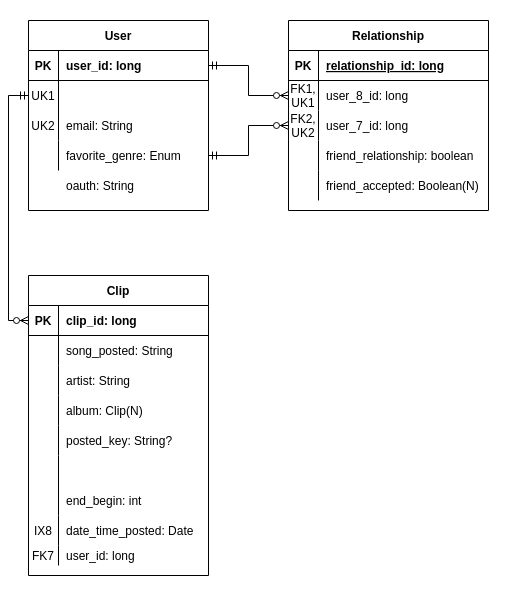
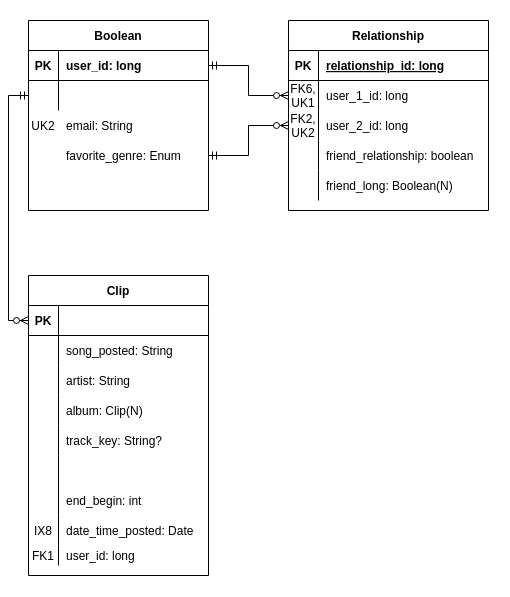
  <mxCell id="0" />
  <mxCell id="1" parent="0" />
  <mxCell id="2" style="edgeStyle=orthogonalEdgeStyle;rounded=0;orthogonalLoop=1;jettySize=auto;html=1;entryX=1;entryY=0.5;entryDx=0;entryDy=0;startArrow=ERzeroToMany;startFill=1;endArrow=ERmandOne;endFill=0;exitX=0;exitY=0.5;exitDx=0;exitDy=0;" parent="1" source="26" target="14" edge="1"><mxGeometry relative="1" as="geometry"><mxPoint x="240" y="190" as="sourcePoint" /></mxGeometry></mxCell>
  <mxCell id="3" style="edgeStyle=orthogonalEdgeStyle;rounded=0;orthogonalLoop=1;jettySize=auto;html=1;startArrow=ERzeroToMany;startFill=1;endArrow=ERmandOne;endFill=0;exitX=0;exitY=0.5;exitDx=0;exitDy=0;" parent="1" source="23" target="6" edge="1"><mxGeometry relative="1" as="geometry"><mxPoint x="240" y="140" as="sourcePoint" /></mxGeometry></mxCell>
  <mxCell id="4" style="edgeStyle=orthogonalEdgeStyle;rounded=0;orthogonalLoop=1;jettySize=auto;html=1;exitX=0;exitY=0.5;exitDx=0;exitDy=0;startArrow=ERzeroToMany;startFill=1;endArrow=ERmandOne;endFill=0;entryX=0;entryY=0.5;entryDx=0;entryDy=0;" parent="1" source="36" target="9" edge="1"><mxGeometry relative="1" as="geometry"><mxPoint x="0" y="185" as="targetPoint" /></mxGeometry></mxCell>
- <mxCell id="5" value="User" style="shape=table;startSize=30;container=1;collapsible=1;childLayout=tableLayout;fixedRows=1;rowLines=0;fontStyle=1;align=center;resizeLast=1;" parent="1" vertex="1"><mxGeometry x="20" y="20" width="180" height="190" as="geometry" /></mxCell>
+ <mxCell id="5" value="Boolean" style="shape=table;startSize=30;container=1;collapsible=1;childLayout=tableLayout;fixedRows=1;rowLines=0;fontStyle=1;align=center;resizeLast=1;" parent="1" vertex="1"><mxGeometry x="20" y="20" width="180" height="190" as="geometry" /></mxCell>
  <mxCell id="6" value="" style="shape=partialRectangle;collapsible=0;dropTarget=0;pointerEvents=0;fillColor=none;top=0;left=0;bottom=1;right=0;points=[[0,0.5],[1,0.5]];portConstraint=eastwest;" parent="5" vertex="1"><mxGeometry y="30" width="180" height="30" as="geometry" /></mxCell>
  <mxCell id="7" value="PK" style="shape=partialRectangle;connectable=0;fillColor=none;top=0;left=0;bottom=0;right=0;fontStyle=1;overflow=hidden;" parent="6" vertex="1"><mxGeometry width="30" height="30" as="geometry" /></mxCell>
  <mxCell id="8" value="user_id: long" style="shape=partialRectangle;connectable=0;fillColor=none;top=0;left=0;bottom=0;right=0;align=left;spacingLeft=6;fontStyle=1;overflow=hidden;" parent="6" vertex="1"><mxGeometry x="30" width="150" height="30" as="geometry" /></mxCell>
  <mxCell id="9" value="" style="shape=partialRectangle;collapsible=0;dropTarget=0;pointerEvents=0;fillColor=none;top=0;left=0;bottom=0;right=0;points=[[0,0.5],[1,0.5]];portConstraint=eastwest;" parent="5" vertex="1"><mxGeometry y="60" width="180" height="30" as="geometry" /></mxCell>
- <mxCell id="10" value="UK1" style="shape=partialRectangle;connectable=0;fillColor=none;top=0;left=0;bottom=0;right=0;editable=1;overflow=hidden;" parent="9" vertex="1"><mxGeometry width="30" height="30" as="geometry" /></mxCell>
  <mxCell id="11" value="" style="shape=partialRectangle;collapsible=0;dropTarget=0;pointerEvents=0;fillColor=none;top=0;left=0;bottom=0;right=0;points=[[0,0.5],[1,0.5]];portConstraint=eastwest;" parent="5" vertex="1"><mxGeometry y="90" width="180" height="30" as="geometry" /></mxCell>
  <mxCell id="12" value="UK2" style="shape=partialRectangle;connectable=0;fillColor=none;top=0;left=0;bottom=0;right=0;editable=1;overflow=hidden;" parent="11" vertex="1"><mxGeometry width="30" height="30" as="geometry" /></mxCell>
  <mxCell id="13" value="email: String" style="shape=partialRectangle;connectable=0;fillColor=none;top=0;left=0;bottom=0;right=0;align=left;spacingLeft=6;overflow=hidden;" parent="11" vertex="1"><mxGeometry x="30" width="150" height="30" as="geometry" /></mxCell>
  <mxCell id="14" value="" style="shape=partialRectangle;collapsible=0;dropTarget=0;pointerEvents=0;fillColor=none;top=0;left=0;bottom=0;right=0;points=[[0,0.5],[1,0.5]];portConstraint=eastwest;" parent="5" vertex="1"><mxGeometry y="120" width="180" height="30" as="geometry" /></mxCell>
  <mxCell id="15" value="" style="shape=partialRectangle;connectable=0;fillColor=none;top=0;left=0;bottom=0;right=0;editable=1;overflow=hidden;" parent="14" vertex="1"><mxGeometry width="30" height="30" as="geometry" /></mxCell>
  <mxCell id="16" value="favorite_genre: Enum" style="shape=partialRectangle;connectable=0;fillColor=none;top=0;left=0;bottom=0;right=0;align=left;spacingLeft=6;overflow=hidden;" parent="14" vertex="1"><mxGeometry x="30" width="150" height="30" as="geometry" /></mxCell>
  <mxCell id="17" style="shape=partialRectangle;collapsible=0;dropTarget=0;pointerEvents=0;fillColor=none;top=0;left=0;bottom=0;right=0;points=[[0,0.5],[1,0.5]];portConstraint=eastwest;" vertex="1" parent="5"><mxGeometry y="150" width="180" height="30" as="geometry" /></mxCell>
- <mxCell id="18" value="oauth: String" style="shape=partialRectangle;connectable=0;fillColor=none;top=0;left=0;bottom=0;right=0;align=left;spacingLeft=6;overflow=hidden;" vertex="1" parent="17"><mxGeometry x="30" width="150" height="30" as="geometry" /></mxCell>
  <mxCell id="19" value="Relationship" style="shape=table;startSize=30;container=1;collapsible=1;childLayout=tableLayout;fixedRows=1;rowLines=0;fontStyle=1;align=center;resizeLast=1;" vertex="1" parent="1"><mxGeometry x="280" y="20" width="200" height="190" as="geometry" /></mxCell>
  <mxCell id="20" value="" style="shape=partialRectangle;collapsible=0;dropTarget=0;pointerEvents=0;fillColor=none;top=0;left=0;bottom=1;right=0;points=[[0,0.5],[1,0.5]];portConstraint=eastwest;" vertex="1" parent="19"><mxGeometry y="30" width="200" height="30" as="geometry" /></mxCell>
  <mxCell id="21" value="PK" style="shape=partialRectangle;connectable=0;fillColor=none;top=0;left=0;bottom=0;right=0;fontStyle=1;overflow=hidden;" vertex="1" parent="20"><mxGeometry width="30" height="30" as="geometry" /></mxCell>
  <mxCell id="22" value="relationship_id: long" style="shape=partialRectangle;connectable=0;fillColor=none;top=0;left=0;bottom=0;right=0;align=left;spacingLeft=6;fontStyle=5;overflow=hidden;" vertex="1" parent="20"><mxGeometry x="30" width="170" height="30" as="geometry" /></mxCell>
  <mxCell id="23" value="" style="shape=partialRectangle;collapsible=0;dropTarget=0;pointerEvents=0;fillColor=none;top=0;left=0;bottom=0;right=0;points=[[0,0.5],[1,0.5]];portConstraint=eastwest;" vertex="1" parent="19"><mxGeometry y="60" width="200" height="30" as="geometry" /></mxCell>
- <mxCell id="24" value="FK1,&#10;UK1&#10;" style="shape=partialRectangle;connectable=0;fillColor=none;top=0;left=0;bottom=0;right=0;editable=1;overflow=hidden;" vertex="1" parent="23"><mxGeometry width="30" height="30" as="geometry" /></mxCell>
- <mxCell id="25" value="user_8_id: long" style="shape=partialRectangle;connectable=0;fillColor=none;top=0;left=0;bottom=0;right=0;align=left;spacingLeft=6;overflow=hidden;" vertex="1" parent="23"><mxGeometry x="30" width="170" height="30" as="geometry" /></mxCell>
+ <mxCell id="24" value="FK6,&#10;UK1&#10;" style="shape=partialRectangle;connectable=0;fillColor=none;top=0;left=0;bottom=0;right=0;editable=1;overflow=hidden;" vertex="1" parent="23"><mxGeometry width="30" height="30" as="geometry" /></mxCell>
+ <mxCell id="25" value="user_1_id: long" style="shape=partialRectangle;connectable=0;fillColor=none;top=0;left=0;bottom=0;right=0;align=left;spacingLeft=6;overflow=hidden;" vertex="1" parent="23"><mxGeometry x="30" width="170" height="30" as="geometry" /></mxCell>
  <mxCell id="26" value="" style="shape=partialRectangle;collapsible=0;dropTarget=0;pointerEvents=0;fillColor=none;top=0;left=0;bottom=0;right=0;points=[[0,0.5],[1,0.5]];portConstraint=eastwest;" vertex="1" parent="19"><mxGeometry y="90" width="200" height="30" as="geometry" /></mxCell>
  <mxCell id="27" value="FK2,&#10;UK2" style="shape=partialRectangle;connectable=0;fillColor=none;top=0;left=0;bottom=0;right=0;editable=1;overflow=hidden;" vertex="1" parent="26"><mxGeometry width="30" height="30" as="geometry" /></mxCell>
- <mxCell id="28" value="user_7_id: long" style="shape=partialRectangle;connectable=0;fillColor=none;top=0;left=0;bottom=0;right=0;align=left;spacingLeft=6;overflow=hidden;" vertex="1" parent="26"><mxGeometry x="30" width="170" height="30" as="geometry" /></mxCell>
+ <mxCell id="28" value="user_2_id: long" style="shape=partialRectangle;connectable=0;fillColor=none;top=0;left=0;bottom=0;right=0;align=left;spacingLeft=6;overflow=hidden;" vertex="1" parent="26"><mxGeometry x="30" width="170" height="30" as="geometry" /></mxCell>
  <mxCell id="29" style="shape=partialRectangle;collapsible=0;dropTarget=0;pointerEvents=0;fillColor=none;top=0;left=0;bottom=0;right=0;points=[[0,0.5],[1,0.5]];portConstraint=eastwest;" vertex="1" parent="19"><mxGeometry y="120" width="200" height="30" as="geometry" /></mxCell>
  <mxCell id="30" style="shape=partialRectangle;connectable=0;fillColor=none;top=0;left=0;bottom=0;right=0;editable=1;overflow=hidden;" vertex="1" parent="29"><mxGeometry width="30" height="30" as="geometry" /></mxCell>
  <mxCell id="31" value="friend_relationship: boolean" style="shape=partialRectangle;connectable=0;fillColor=none;top=0;left=0;bottom=0;right=0;align=left;spacingLeft=6;overflow=hidden;" vertex="1" parent="29"><mxGeometry x="30" width="170" height="30" as="geometry" /></mxCell>
  <mxCell id="32" style="shape=partialRectangle;collapsible=0;dropTarget=0;pointerEvents=0;fillColor=none;top=0;left=0;bottom=0;right=0;points=[[0,0.5],[1,0.5]];portConstraint=eastwest;" vertex="1" parent="19"><mxGeometry y="150" width="200" height="30" as="geometry" /></mxCell>
  <mxCell id="33" style="shape=partialRectangle;connectable=0;fillColor=none;top=0;left=0;bottom=0;right=0;editable=1;overflow=hidden;" vertex="1" parent="32"><mxGeometry width="30" height="30" as="geometry" /></mxCell>
- <mxCell id="34" value="friend_accepted: Boolean(N)" style="shape=partialRectangle;connectable=0;fillColor=none;top=0;left=0;bottom=0;right=0;align=left;spacingLeft=6;overflow=hidden;" vertex="1" parent="32"><mxGeometry x="30" width="170" height="30" as="geometry" /></mxCell>
+ <mxCell id="34" value="friend_long: Boolean(N)" style="shape=partialRectangle;connectable=0;fillColor=none;top=0;left=0;bottom=0;right=0;align=left;spacingLeft=6;overflow=hidden;" vertex="1" parent="32"><mxGeometry x="30" width="170" height="30" as="geometry" /></mxCell>
  <mxCell id="35" value="Clip" style="shape=table;startSize=30;container=1;collapsible=1;childLayout=tableLayout;fixedRows=1;rowLines=0;fontStyle=1;align=center;resizeLast=1;" parent="1" vertex="1"><mxGeometry x="20" y="275" width="180" height="300" as="geometry" /></mxCell>
  <mxCell id="36" value="" style="shape=partialRectangle;collapsible=0;dropTarget=0;pointerEvents=0;fillColor=none;top=0;left=0;bottom=1;right=0;points=[[0,0.5],[1,0.5]];portConstraint=eastwest;" parent="35" vertex="1"><mxGeometry y="30" width="180" height="30" as="geometry" /></mxCell>
  <mxCell id="37" value="PK" style="shape=partialRectangle;connectable=0;fillColor=none;top=0;left=0;bottom=0;right=0;fontStyle=1;overflow=hidden;" parent="36" vertex="1"><mxGeometry width="30" height="30" as="geometry" /></mxCell>
- <mxCell id="38" value="clip_id: long" style="shape=partialRectangle;connectable=0;fillColor=none;top=0;left=0;bottom=0;right=0;align=left;spacingLeft=6;fontStyle=1;overflow=hidden;" parent="36" vertex="1"><mxGeometry x="30" width="150" height="30" as="geometry" /></mxCell>
  <mxCell id="39" value="" style="shape=partialRectangle;collapsible=0;dropTarget=0;pointerEvents=0;fillColor=none;top=0;left=0;bottom=0;right=0;points=[[0,0.5],[1,0.5]];portConstraint=eastwest;" parent="35" vertex="1"><mxGeometry y="60" width="180" height="30" as="geometry" /></mxCell>
  <mxCell id="40" value="" style="shape=partialRectangle;connectable=0;fillColor=none;top=0;left=0;bottom=0;right=0;editable=1;overflow=hidden;" parent="39" vertex="1"><mxGeometry width="30" height="30" as="geometry" /></mxCell>
  <mxCell id="41" value="song_posted: String" style="shape=partialRectangle;connectable=0;fillColor=none;top=0;left=0;bottom=0;right=0;align=left;spacingLeft=6;overflow=hidden;" parent="39" vertex="1"><mxGeometry x="30" width="150" height="30" as="geometry" /></mxCell>
  <mxCell id="42" value="" style="shape=partialRectangle;collapsible=0;dropTarget=0;pointerEvents=0;fillColor=none;top=0;left=0;bottom=0;right=0;points=[[0,0.5],[1,0.5]];portConstraint=eastwest;" parent="35" vertex="1"><mxGeometry y="90" width="180" height="30" as="geometry" /></mxCell>
  <mxCell id="43" value="" style="shape=partialRectangle;connectable=0;fillColor=none;top=0;left=0;bottom=0;right=0;editable=1;overflow=hidden;" parent="42" vertex="1"><mxGeometry width="30" height="30" as="geometry" /></mxCell>
  <mxCell id="44" value="artist: String" style="shape=partialRectangle;connectable=0;fillColor=none;top=0;left=0;bottom=0;right=0;align=left;spacingLeft=6;overflow=hidden;" parent="42" vertex="1"><mxGeometry x="30" width="150" height="30" as="geometry" /></mxCell>
  <mxCell id="45" value="" style="shape=partialRectangle;collapsible=0;dropTarget=0;pointerEvents=0;fillColor=none;top=0;left=0;bottom=0;right=0;points=[[0,0.5],[1,0.5]];portConstraint=eastwest;" parent="35" vertex="1"><mxGeometry y="120" width="180" height="30" as="geometry" /></mxCell>
  <mxCell id="46" value="" style="shape=partialRectangle;connectable=0;fillColor=none;top=0;left=0;bottom=0;right=0;editable=1;overflow=hidden;" parent="45" vertex="1"><mxGeometry width="30" height="30" as="geometry" /></mxCell>
  <mxCell id="47" value="album: Clip(N)" style="shape=partialRectangle;connectable=0;fillColor=none;top=0;left=0;bottom=0;right=0;align=left;spacingLeft=6;overflow=hidden;" parent="45" vertex="1"><mxGeometry x="30" width="150" height="30" as="geometry" /></mxCell>
  <mxCell id="48" style="shape=partialRectangle;collapsible=0;dropTarget=0;pointerEvents=0;fillColor=none;top=0;left=0;bottom=0;right=0;points=[[0,0.5],[1,0.5]];portConstraint=eastwest;" parent="35" vertex="1"><mxGeometry y="150" width="180" height="30" as="geometry" /></mxCell>
  <mxCell id="49" value="" style="shape=partialRectangle;connectable=0;fillColor=none;top=0;left=0;bottom=0;right=0;editable=1;overflow=hidden;" parent="48" vertex="1"><mxGeometry width="30" height="30" as="geometry" /></mxCell>
- <mxCell id="50" value="posted_key: String?" style="shape=partialRectangle;connectable=0;fillColor=none;top=0;left=0;bottom=0;right=0;align=left;spacingLeft=6;overflow=hidden;" parent="48" vertex="1"><mxGeometry x="30" width="150" height="30" as="geometry" /></mxCell>
+ <mxCell id="50" value="track_key: String?" style="shape=partialRectangle;connectable=0;fillColor=none;top=0;left=0;bottom=0;right=0;align=left;spacingLeft=6;overflow=hidden;" parent="48" vertex="1"><mxGeometry x="30" width="150" height="30" as="geometry" /></mxCell>
  <mxCell id="51" style="shape=partialRectangle;collapsible=0;dropTarget=0;pointerEvents=0;fillColor=none;top=0;left=0;bottom=0;right=0;points=[[0,0.5],[1,0.5]];portConstraint=eastwest;" parent="35" vertex="1"><mxGeometry y="180" width="180" height="30" as="geometry" /></mxCell>
  <mxCell id="52" style="shape=partialRectangle;connectable=0;fillColor=none;top=0;left=0;bottom=0;right=0;editable=1;overflow=hidden;" parent="51" vertex="1"><mxGeometry width="30" height="30" as="geometry" /></mxCell>
  <mxCell id="53" style="shape=partialRectangle;collapsible=0;dropTarget=0;pointerEvents=0;fillColor=none;top=0;left=0;bottom=0;right=0;points=[[0,0.5],[1,0.5]];portConstraint=eastwest;" parent="35" vertex="1"><mxGeometry y="210" width="180" height="30" as="geometry" /></mxCell>
  <mxCell id="54" style="shape=partialRectangle;connectable=0;fillColor=none;top=0;left=0;bottom=0;right=0;editable=1;overflow=hidden;" parent="53" vertex="1"><mxGeometry width="30" height="30" as="geometry" /></mxCell>
  <mxCell id="55" value="end_begin: int" style="shape=partialRectangle;connectable=0;fillColor=none;top=0;left=0;bottom=0;right=0;align=left;spacingLeft=6;overflow=hidden;" parent="53" vertex="1"><mxGeometry x="30" width="150" height="30" as="geometry" /></mxCell>
  <mxCell id="56" style="shape=partialRectangle;collapsible=0;dropTarget=0;pointerEvents=0;fillColor=none;top=0;left=0;bottom=0;right=0;points=[[0,0.5],[1,0.5]];portConstraint=eastwest;" parent="35" vertex="1"><mxGeometry y="240" width="180" height="30" as="geometry" /></mxCell>
  <mxCell id="57" value="IX8" style="shape=partialRectangle;connectable=0;fillColor=none;top=0;left=0;bottom=0;right=0;editable=1;overflow=hidden;" parent="56" vertex="1"><mxGeometry width="30" height="30" as="geometry" /></mxCell>
  <mxCell id="58" value="date_time_posted: Date" style="shape=partialRectangle;connectable=0;fillColor=none;top=0;left=0;bottom=0;right=0;align=left;spacingLeft=6;overflow=hidden;" parent="56" vertex="1"><mxGeometry x="30" width="150" height="30" as="geometry" /></mxCell>
  <mxCell id="59" style="shape=partialRectangle;collapsible=0;dropTarget=0;pointerEvents=0;fillColor=none;top=0;left=0;bottom=0;right=0;points=[[0,0.5],[1,0.5]];portConstraint=eastwest;" vertex="1" parent="35"><mxGeometry y="270" width="180" height="20" as="geometry" /></mxCell>
- <mxCell id="60" value="FK7" style="shape=partialRectangle;connectable=0;fillColor=none;top=0;left=0;bottom=0;right=0;editable=1;overflow=hidden;" vertex="1" parent="59"><mxGeometry width="30" height="20" as="geometry" /></mxCell>
+ <mxCell id="60" value="FK1" style="shape=partialRectangle;connectable=0;fillColor=none;top=0;left=0;bottom=0;right=0;editable=1;overflow=hidden;" vertex="1" parent="59"><mxGeometry width="30" height="20" as="geometry" /></mxCell>
  <mxCell id="61" value="user_id: long" style="shape=partialRectangle;connectable=0;fillColor=none;top=0;left=0;bottom=0;right=0;align=left;spacingLeft=6;overflow=hidden;" vertex="1" parent="59"><mxGeometry x="30" width="150" height="20" as="geometry" /></mxCell>
